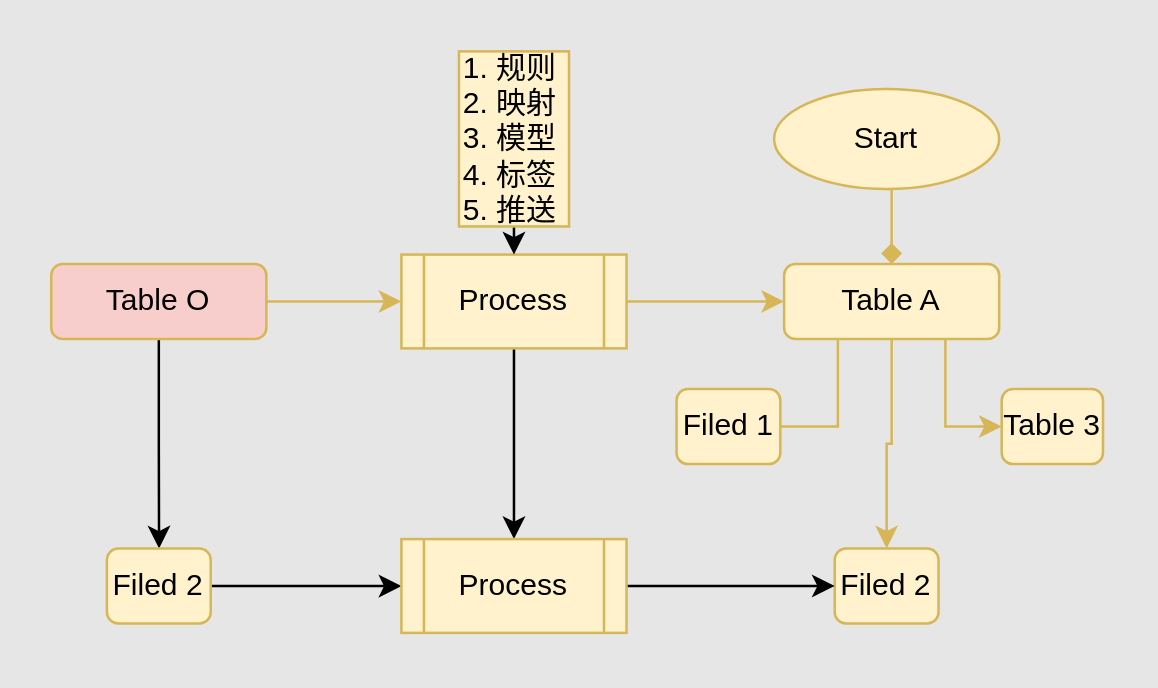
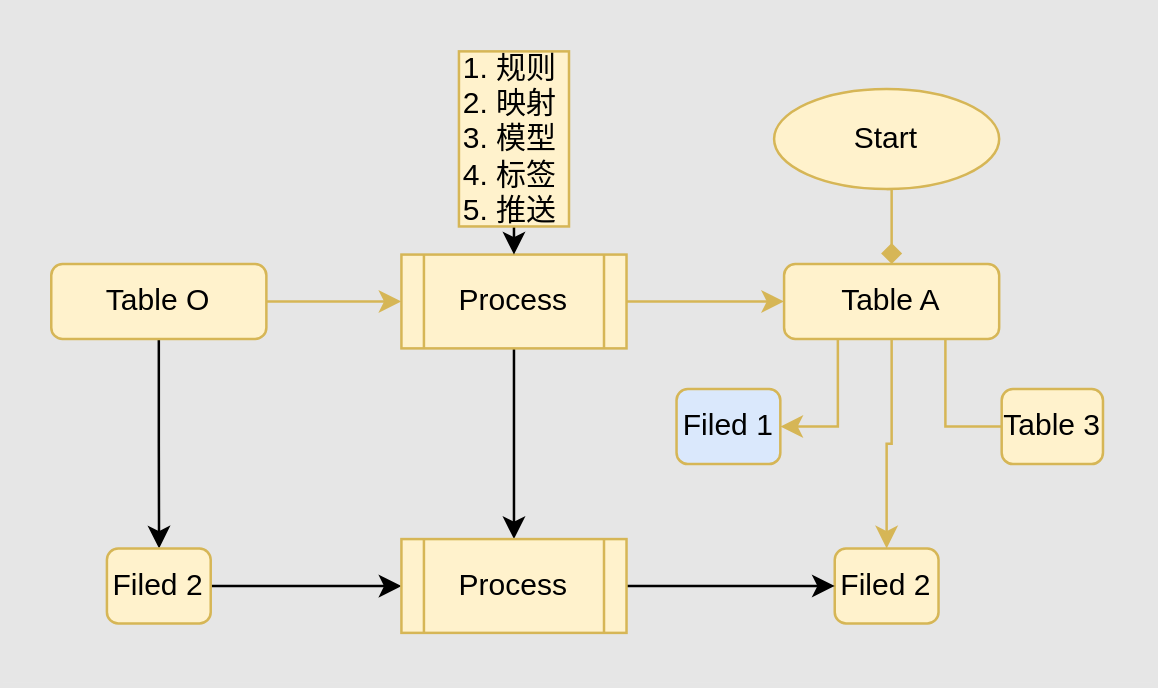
  <mxCell id="0" />
  <mxCell id="1" parent="0" />
  <mxCell id="2" style="edgeStyle=orthogonalEdgeStyle;rounded=0;orthogonalLoop=1;jettySize=auto;html=1;exitX=0.5;exitY=1;exitDx=0;exitDy=0;entryX=0.5;entryY=0;entryDx=0;entryDy=0;fillColor=#fff2cc;strokeColor=#d6b656;endArrow=diamond;" edge="1" parent="1" source="3" target="7"><mxGeometry relative="1" as="geometry" /></mxCell>
  <mxCell id="3" value="Start" style="ellipse;whiteSpace=wrap;html=1;fillColor=#fff2cc;strokeColor=#d6b656;" vertex="1" parent="1"><mxGeometry x="309" y="35" width="90" height="40" as="geometry" /></mxCell>
  <mxCell id="4" style="edgeStyle=orthogonalEdgeStyle;rounded=0;orthogonalLoop=1;jettySize=auto;html=1;exitX=0.5;exitY=1;exitDx=0;exitDy=0;entryX=0.5;entryY=0;entryDx=0;entryDy=0;fillColor=#fff2cc;strokeColor=#d6b656;" edge="1" parent="1" source="7" target="9"><mxGeometry relative="1" as="geometry" /></mxCell>
- <mxCell id="5" style="edgeStyle=orthogonalEdgeStyle;rounded=0;orthogonalLoop=1;jettySize=auto;html=1;exitX=0.25;exitY=1;exitDx=0;exitDy=0;entryX=1;entryY=0.5;entryDx=0;entryDy=0;fillColor=#fff2cc;strokeColor=#d6b656;endArrow=none;" edge="1" parent="1" source="7" target="8"><mxGeometry relative="1" as="geometry" /></mxCell>
- <mxCell id="6" style="edgeStyle=orthogonalEdgeStyle;rounded=0;orthogonalLoop=1;jettySize=auto;html=1;exitX=0.75;exitY=1;exitDx=0;exitDy=0;entryX=0;entryY=0.5;entryDx=0;entryDy=0;fillColor=#fff2cc;strokeColor=#d6b656;" edge="1" parent="1" source="7" target="10"><mxGeometry relative="1" as="geometry"><mxPoint x="390" y="175" as="targetPoint" /></mxGeometry></mxCell>
+ <mxCell id="5" style="edgeStyle=orthogonalEdgeStyle;rounded=0;orthogonalLoop=1;jettySize=auto;html=1;exitX=0.25;exitY=1;exitDx=0;exitDy=0;entryX=1;entryY=0.5;entryDx=0;entryDy=0;fillColor=#fff2cc;strokeColor=#d6b656;" edge="1" parent="1" source="7" target="8"><mxGeometry relative="1" as="geometry" /></mxCell>
+ <mxCell id="6" style="edgeStyle=orthogonalEdgeStyle;rounded=0;orthogonalLoop=1;jettySize=auto;html=1;exitX=0.75;exitY=1;exitDx=0;exitDy=0;entryX=0;entryY=0.5;entryDx=0;entryDy=0;fillColor=#fff2cc;strokeColor=#d6b656;endArrow=none;" edge="1" parent="1" source="7" target="10"><mxGeometry relative="1" as="geometry"><mxPoint x="390" y="175" as="targetPoint" /></mxGeometry></mxCell>
  <mxCell id="7" value="Table A" style="rounded=1;whiteSpace=wrap;html=1;fillColor=#fff2cc;strokeColor=#d6b656;" vertex="1" parent="1"><mxGeometry x="313" y="105" width="86" height="30" as="geometry" /></mxCell>
- <mxCell id="8" value="Filed 1" style="rounded=1;whiteSpace=wrap;html=1;fillColor=#fff2cc;strokeColor=#d6b656;" vertex="1" parent="1"><mxGeometry x="270" y="155" width="41.5" height="30" as="geometry" /></mxCell>
+ <mxCell id="8" value="Filed 1" style="rounded=1;whiteSpace=wrap;html=1;fillColor=#dae8fc;strokeColor=#d6b656;" vertex="1" parent="1"><mxGeometry x="270" y="155" width="41.5" height="30" as="geometry" /></mxCell>
  <mxCell id="9" value="Filed 2" style="rounded=1;whiteSpace=wrap;html=1;fillColor=#fff2cc;strokeColor=#d6b656;" vertex="1" parent="1"><mxGeometry x="333.25" y="218.75" width="41.5" height="30" as="geometry" /></mxCell>
  <mxCell id="10" value="Table 3" style="rounded=1;whiteSpace=wrap;html=1;fillColor=#fff2cc;strokeColor=#d6b656;" vertex="1" parent="1"><mxGeometry x="400" y="155" width="40.5" height="30" as="geometry" /></mxCell>
  <mxCell id="11" style="edgeStyle=orthogonalEdgeStyle;rounded=0;orthogonalLoop=1;jettySize=auto;html=1;exitX=1;exitY=0.5;exitDx=0;exitDy=0;entryX=0;entryY=0.5;entryDx=0;entryDy=0;fillColor=#fff2cc;strokeColor=#d6b656;" edge="1" parent="1" source="13" target="16"><mxGeometry relative="1" as="geometry" /></mxCell>
  <mxCell id="12" style="edgeStyle=orthogonalEdgeStyle;rounded=0;orthogonalLoop=1;jettySize=auto;html=1;exitX=0.5;exitY=1;exitDx=0;exitDy=0;" edge="1" parent="1" source="13" target="20"><mxGeometry relative="1" as="geometry" /></mxCell>
- <mxCell id="13" value="Table O" style="rounded=1;whiteSpace=wrap;html=1;fillColor=#f8cecc;strokeColor=#d6b656;" vertex="1" parent="1"><mxGeometry x="20" y="105" width="86" height="30" as="geometry" /></mxCell>
+ <mxCell id="13" value="Table O" style="rounded=1;whiteSpace=wrap;html=1;fillColor=#fff2cc;strokeColor=#d6b656;" vertex="1" parent="1"><mxGeometry x="20" y="105" width="86" height="30" as="geometry" /></mxCell>
  <mxCell id="14" style="edgeStyle=orthogonalEdgeStyle;rounded=0;orthogonalLoop=1;jettySize=auto;html=1;exitX=1;exitY=0.5;exitDx=0;exitDy=0;fillColor=#fff2cc;strokeColor=#d6b656;" edge="1" parent="1" source="16" target="7"><mxGeometry relative="1" as="geometry" /></mxCell>
  <mxCell id="15" style="edgeStyle=orthogonalEdgeStyle;rounded=0;orthogonalLoop=1;jettySize=auto;html=1;exitX=0.5;exitY=1;exitDx=0;exitDy=0;" edge="1" parent="1" source="16" target="22"><mxGeometry relative="1" as="geometry" /></mxCell>
  <mxCell id="16" value="Process" style="shape=process;whiteSpace=wrap;html=1;backgroundOutline=1;fillColor=#fff2cc;strokeColor=#d6b656;" vertex="1" parent="1"><mxGeometry x="160" y="101.25" width="90" height="37.5" as="geometry" /></mxCell>
  <mxCell id="17" style="edgeStyle=orthogonalEdgeStyle;rounded=0;orthogonalLoop=1;jettySize=auto;html=1;exitX=0.5;exitY=1;exitDx=0;exitDy=0;entryX=0.5;entryY=0;entryDx=0;entryDy=0;" edge="1" parent="1" source="18" target="16"><mxGeometry relative="1" as="geometry" /></mxCell>
  <mxCell id="18" value="1. 规则&lt;br&gt;2. 映射&lt;br&gt;3. 模型&lt;br&gt;4. 标签&lt;br&gt;5. 推送" style="text;html=1;strokeColor=#d6b656;fillColor=#fff2cc;align=left;verticalAlign=middle;whiteSpace=wrap;rounded=0;" vertex="1" parent="1"><mxGeometry x="183" y="20" width="44" height="70" as="geometry" /></mxCell>
  <mxCell id="19" style="edgeStyle=orthogonalEdgeStyle;rounded=0;orthogonalLoop=1;jettySize=auto;html=1;exitX=1;exitY=0.5;exitDx=0;exitDy=0;" edge="1" parent="1" source="20" target="22"><mxGeometry relative="1" as="geometry" /></mxCell>
  <mxCell id="20" value="Filed 2" style="rounded=1;whiteSpace=wrap;html=1;fillColor=#fff2cc;strokeColor=#d6b656;" vertex="1" parent="1"><mxGeometry x="42.25" y="218.75" width="41.5" height="30" as="geometry" /></mxCell>
  <mxCell id="21" style="edgeStyle=orthogonalEdgeStyle;rounded=0;orthogonalLoop=1;jettySize=auto;html=1;exitX=1;exitY=0.5;exitDx=0;exitDy=0;entryX=0;entryY=0.5;entryDx=0;entryDy=0;" edge="1" parent="1" source="22" target="9"><mxGeometry relative="1" as="geometry" /></mxCell>
  <mxCell id="22" value="Process" style="shape=process;whiteSpace=wrap;html=1;backgroundOutline=1;fillColor=#fff2cc;strokeColor=#d6b656;" vertex="1" parent="1"><mxGeometry x="160" y="215" width="90" height="37.5" as="geometry" /></mxCell>
